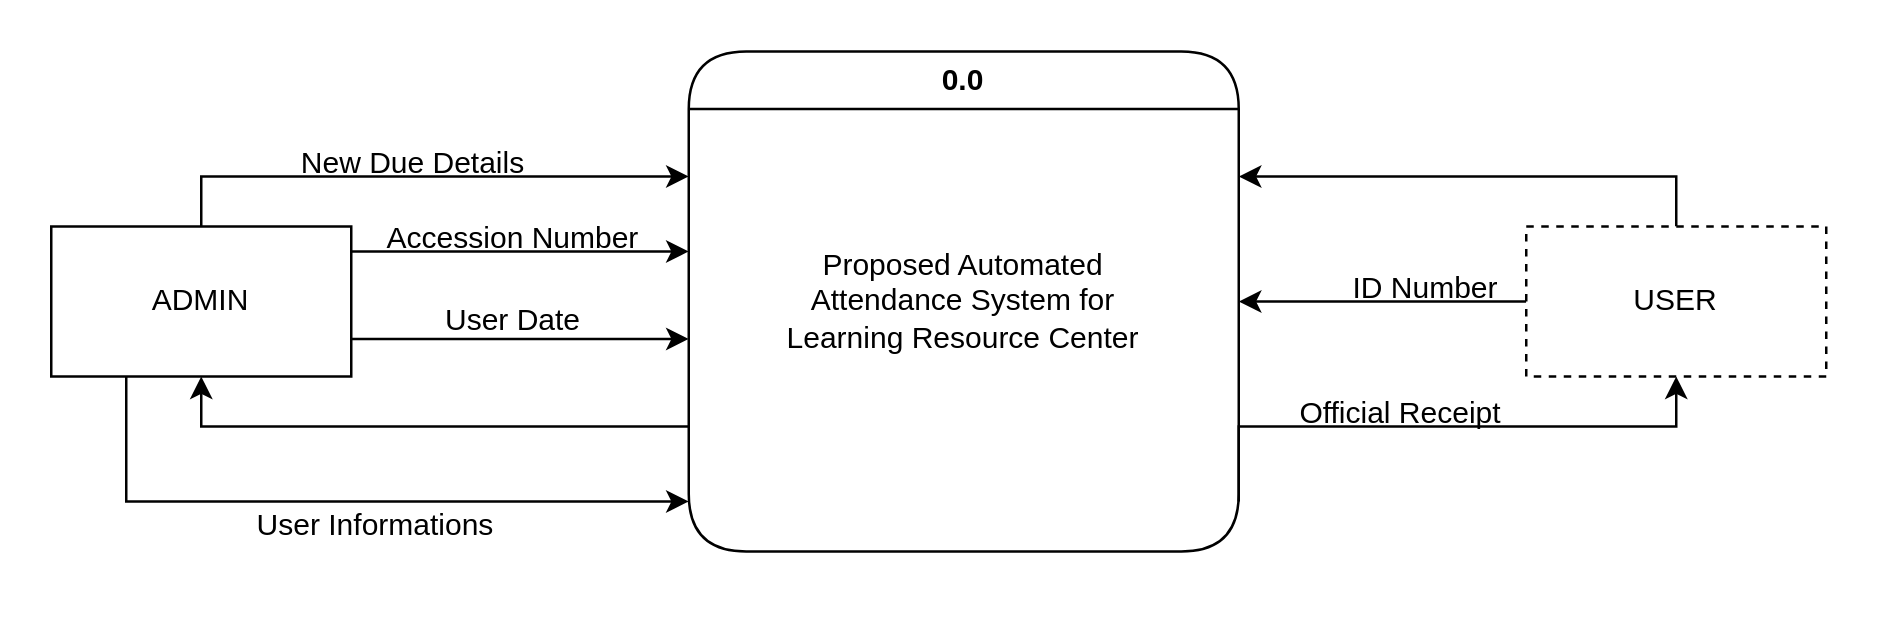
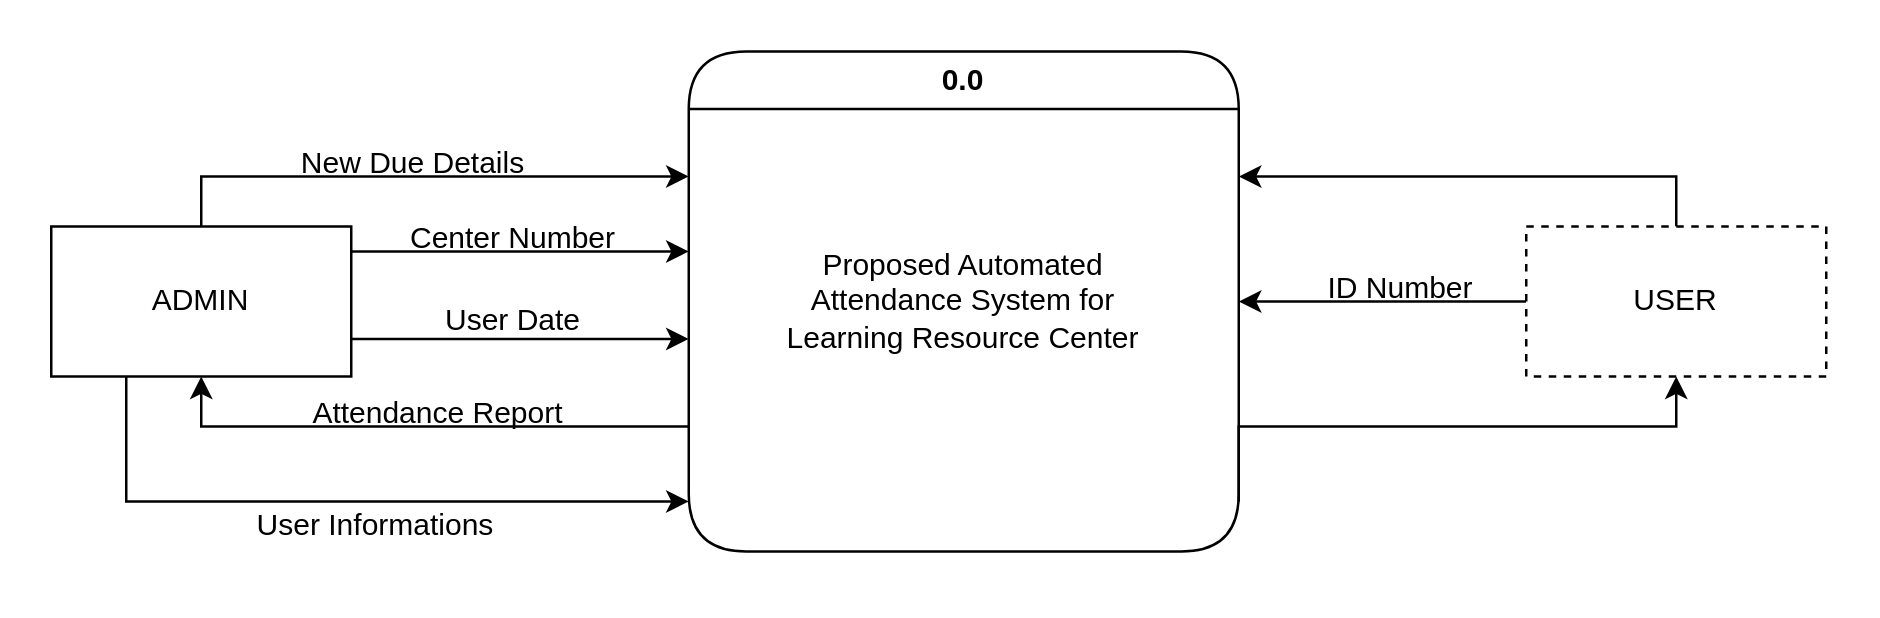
  <mxCell id="0" />
  <mxCell id="1" parent="0" />
  <mxCell id="2" style="edgeStyle=orthogonalEdgeStyle;rounded=0;orthogonalLoop=1;jettySize=auto;html=1;entryX=0.5;entryY=1;entryDx=0;entryDy=0;exitX=0;exitY=0.75;exitDx=0;exitDy=0;" edge="1" parent="1" source="4" target="9"><mxGeometry relative="1" as="geometry"><Array as="points"><mxPoint x="80" y="170" /></Array></mxGeometry></mxCell>
  <mxCell id="3" style="edgeStyle=orthogonalEdgeStyle;rounded=0;orthogonalLoop=1;jettySize=auto;html=1;entryX=0.5;entryY=1;entryDx=0;entryDy=0;" edge="1" parent="1" target="12"><mxGeometry relative="1" as="geometry"><mxPoint x="495" y="200" as="sourcePoint" /><Array as="points"><mxPoint x="495" y="170" /><mxPoint x="670" y="170" /></Array></mxGeometry></mxCell>
  <mxCell id="4" value="0.0" style="swimlane;whiteSpace=wrap;html=1;rounded=1;arcSize=50;" vertex="1" parent="1"><mxGeometry x="275" y="20" width="220" height="200" as="geometry" /></mxCell>
  <mxCell id="5" value="Proposed Automated Attendance System for Learning Resource Center" style="text;html=1;strokeColor=none;fillColor=none;align=center;verticalAlign=middle;whiteSpace=wrap;rounded=0;" vertex="1" parent="4"><mxGeometry x="35" y="62.5" width="150" height="75" as="geometry" /></mxCell>
  <mxCell id="6" style="edgeStyle=orthogonalEdgeStyle;rounded=0;orthogonalLoop=1;jettySize=auto;html=1;entryX=0;entryY=0.25;entryDx=0;entryDy=0;" edge="1" parent="1" source="9" target="4"><mxGeometry relative="1" as="geometry"><Array as="points"><mxPoint x="80" y="70" /></Array></mxGeometry></mxCell>
  <mxCell id="7" style="edgeStyle=orthogonalEdgeStyle;rounded=0;orthogonalLoop=1;jettySize=auto;html=1;entryX=0;entryY=0.5;entryDx=0;entryDy=0;" edge="1" parent="1"><mxGeometry relative="1" as="geometry"><mxPoint x="140" y="100" as="sourcePoint" /><mxPoint x="275" y="100" as="targetPoint" /></mxGeometry></mxCell>
  <mxCell id="8" style="edgeStyle=orthogonalEdgeStyle;rounded=0;orthogonalLoop=1;jettySize=auto;html=1;exitX=0.25;exitY=1;exitDx=0;exitDy=0;" edge="1" parent="1" source="9"><mxGeometry relative="1" as="geometry"><mxPoint x="275" y="200" as="targetPoint" /><mxPoint x="45" y="150" as="sourcePoint" /><Array as="points"><mxPoint x="50" y="200" /></Array></mxGeometry></mxCell>
  <mxCell id="9" value="ADMIN" style="rounded=0;whiteSpace=wrap;html=1;" vertex="1" parent="1"><mxGeometry x="20" y="90" width="120" height="60" as="geometry" /></mxCell>
  <mxCell id="10" style="edgeStyle=orthogonalEdgeStyle;rounded=0;orthogonalLoop=1;jettySize=auto;html=1;entryX=1;entryY=0.25;entryDx=0;entryDy=0;" edge="1" parent="1" source="12" target="4"><mxGeometry relative="1" as="geometry"><Array as="points"><mxPoint x="670" y="70" /></Array></mxGeometry></mxCell>
  <mxCell id="11" style="edgeStyle=orthogonalEdgeStyle;rounded=0;orthogonalLoop=1;jettySize=auto;html=1;entryX=1;entryY=0.5;entryDx=0;entryDy=0;" edge="1" parent="1" source="12" target="4"><mxGeometry relative="1" as="geometry" /></mxCell>
  <mxCell id="12" value="USER" style="rounded=0;whiteSpace=wrap;html=1;dashed=1;" vertex="1" parent="1"><mxGeometry x="610" y="90" width="120" height="60" as="geometry" /></mxCell>
- <mxCell id="13" value="ID Number" style="text;html=1;strokeColor=none;fillColor=none;align=center;verticalAlign=middle;whiteSpace=wrap;rounded=0;" vertex="1" parent="1"><mxGeometry x="540" y="100" width="60" height="30" as="geometry" /></mxCell>
- <mxCell id="14" value="Official Receipt" style="text;html=1;strokeColor=none;fillColor=none;align=center;verticalAlign=middle;whiteSpace=wrap;rounded=0;" vertex="1" parent="1"><mxGeometry x="510" y="150" width="100" height="30" as="geometry" /></mxCell>
+ <mxCell id="13" value="ID Number" style="text;html=1;strokeColor=none;fillColor=none;align=center;verticalAlign=middle;whiteSpace=wrap;rounded=0;" vertex="1" parent="1"><mxGeometry x="530" y="100" width="60" height="30" as="geometry" /></mxCell>
  <mxCell id="15" value="New Due Details" style="text;html=1;strokeColor=none;fillColor=none;align=center;verticalAlign=middle;whiteSpace=wrap;rounded=0;" vertex="1" parent="1"><mxGeometry x="110" y="50" width="110" height="30" as="geometry" /></mxCell>
  <mxCell id="16" style="edgeStyle=orthogonalEdgeStyle;rounded=0;orthogonalLoop=1;jettySize=auto;html=1;entryX=0;entryY=0.5;entryDx=0;entryDy=0;" edge="1" parent="1"><mxGeometry relative="1" as="geometry"><mxPoint x="140" y="135" as="sourcePoint" /><mxPoint x="275" y="135" as="targetPoint" /></mxGeometry></mxCell>
- <mxCell id="17" value="Accession Number" style="text;html=1;strokeColor=none;fillColor=none;align=center;verticalAlign=middle;whiteSpace=wrap;rounded=0;" vertex="1" parent="1"><mxGeometry x="150" y="80" width="110" height="30" as="geometry" /></mxCell>
+ <mxCell id="17" value="Center Number" style="text;html=1;strokeColor=none;fillColor=none;align=center;verticalAlign=middle;whiteSpace=wrap;rounded=0;" vertex="1" parent="1"><mxGeometry x="150" y="80" width="110" height="30" as="geometry" /></mxCell>
  <mxCell id="18" value="&lt;br&gt;User Date" style="text;html=1;strokeColor=none;fillColor=none;align=center;verticalAlign=middle;whiteSpace=wrap;rounded=0;" vertex="1" parent="1"><mxGeometry x="150" y="105" width="110" height="30" as="geometry" /></mxCell>
  <mxCell id="19" value="User Informations" style="text;html=1;strokeColor=none;fillColor=none;align=center;verticalAlign=middle;whiteSpace=wrap;rounded=0;" vertex="1" parent="1"><mxGeometry x="95" y="195" width="110" height="30" as="geometry" /></mxCell>
+ <mxCell id="20" value="Attendance Report" style="text;html=1;strokeColor=none;fillColor=none;align=center;verticalAlign=middle;whiteSpace=wrap;rounded=0;" vertex="1" parent="1"><mxGeometry x="120" y="150" width="110" height="30" as="geometry" /></mxCell>
